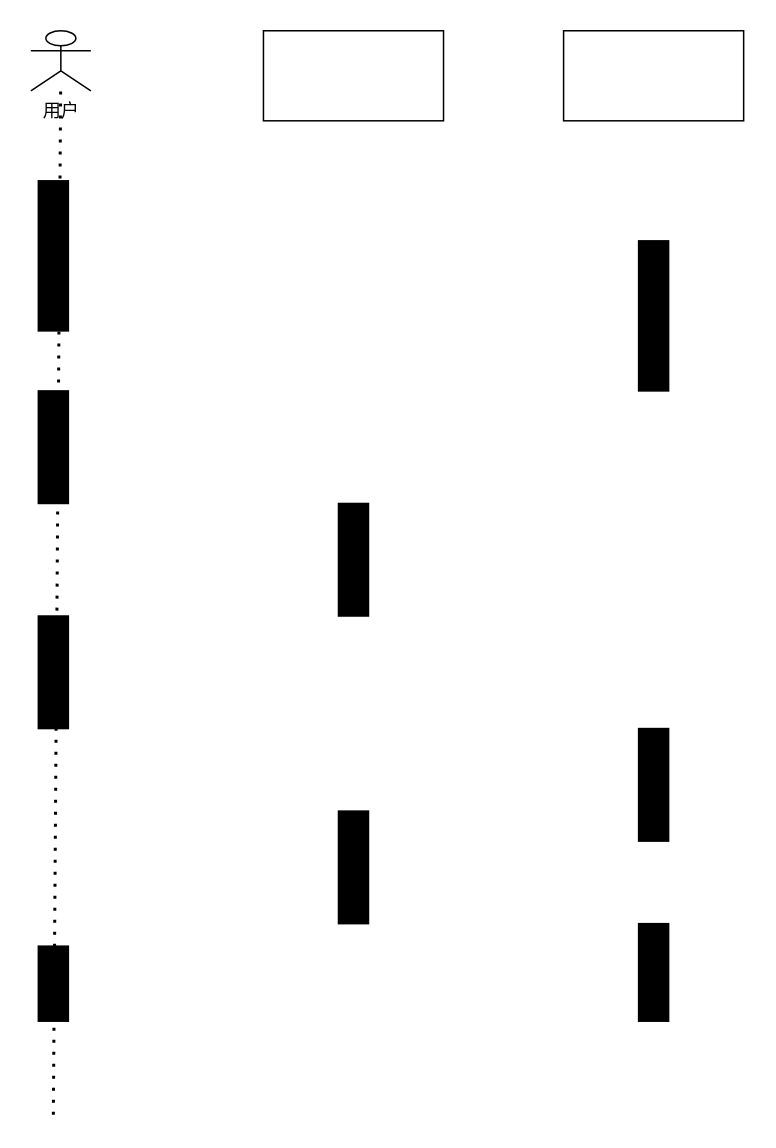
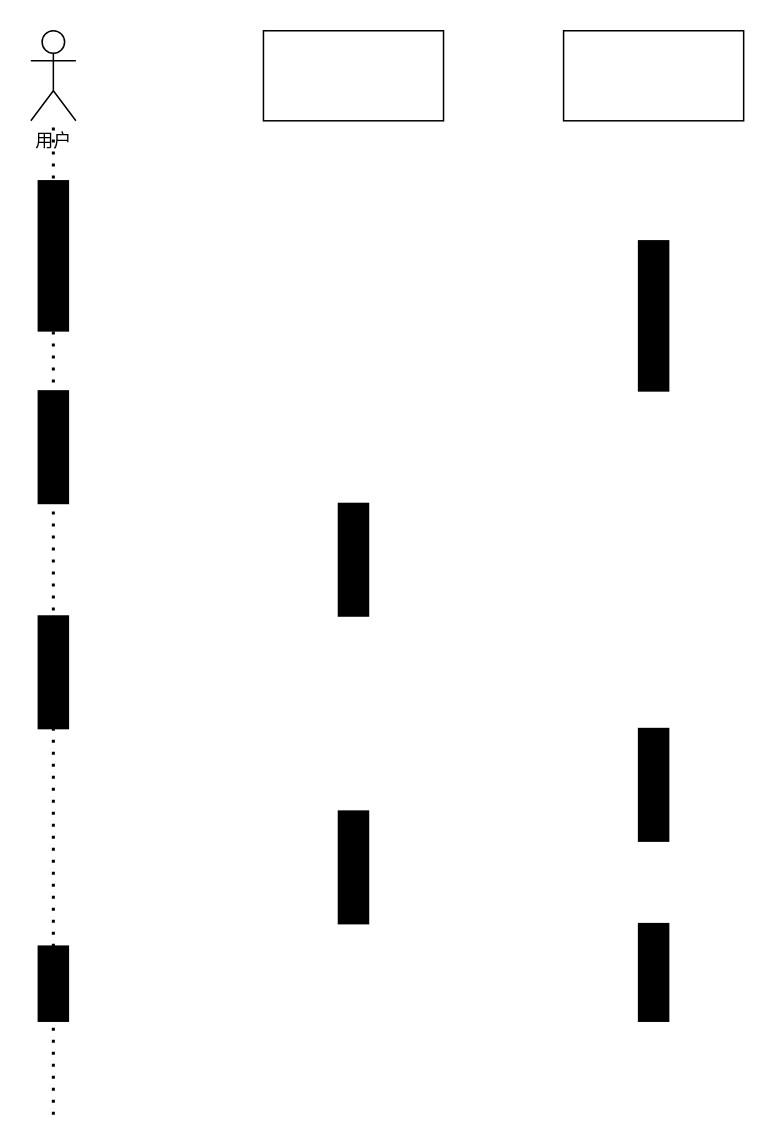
  <mxCell id="0" />
  <mxCell id="1" parent="0" />
  <mxCell id="2" value="" style="rounded=0;whiteSpace=wrap;html=1;" vertex="1" parent="1"><mxGeometry x="175" y="20" width="120" height="60" as="geometry" /></mxCell>
  <mxCell id="3" value="" style="rounded=0;whiteSpace=wrap;html=1;" vertex="1" parent="1"><mxGeometry x="375" y="20" width="120" height="60" as="geometry" /></mxCell>
- <mxCell id="4" value="用户&lt;div&gt;&lt;br&gt;&lt;/div&gt;" style="shape=umlActor;verticalLabelPosition=bottom;verticalAlign=top;html=1;outlineConnect=0;" vertex="1" parent="1"><mxGeometry x="20" y="20" width="40" height="40" as="geometry" /></mxCell>
+ <mxCell id="4" value="用户&lt;div&gt;&lt;br&gt;&lt;/div&gt;" style="shape=umlActor;verticalLabelPosition=bottom;verticalAlign=top;html=1;outlineConnect=0;" vertex="1" parent="1"><mxGeometry x="20" y="20" width="30" height="60" as="geometry" /></mxCell>
  <mxCell id="5" value="" style="rounded=0;whiteSpace=wrap;html=1;fillColor=#000000;" vertex="1" parent="1"><mxGeometry x="25" y="120" width="20" height="100" as="geometry" /></mxCell>
  <mxCell id="6" value="" style="rounded=0;whiteSpace=wrap;html=1;fillColor=#000000;" vertex="1" parent="1"><mxGeometry x="25" y="260" width="20" height="75" as="geometry" /></mxCell>
  <mxCell id="7" value="" style="rounded=0;whiteSpace=wrap;html=1;fillColor=#000000;" vertex="1" parent="1"><mxGeometry x="25" y="410" width="20" height="75" as="geometry" /></mxCell>
  <mxCell id="8" value="" style="rounded=0;whiteSpace=wrap;html=1;fillColor=#000000;" vertex="1" parent="1"><mxGeometry x="25" y="630" width="20" height="50" as="geometry" /></mxCell>
  <mxCell id="9" value="" style="rounded=0;whiteSpace=wrap;html=1;fillColor=#000000;" vertex="1" parent="1"><mxGeometry x="225" y="335" width="20" height="75" as="geometry" /></mxCell>
  <mxCell id="10" value="" style="rounded=0;whiteSpace=wrap;html=1;fillColor=#000000;" vertex="1" parent="1"><mxGeometry x="425" y="160" width="20" height="100" as="geometry" /></mxCell>
  <mxCell id="11" value="" style="rounded=0;whiteSpace=wrap;html=1;fillColor=#000000;" vertex="1" parent="1"><mxGeometry x="425" y="485" width="20" height="75" as="geometry" /></mxCell>
  <mxCell id="12" value="" style="rounded=0;whiteSpace=wrap;html=1;fillColor=#000000;" vertex="1" parent="1"><mxGeometry x="225" y="540" width="20" height="75" as="geometry" /></mxCell>
  <mxCell id="13" value="" style="rounded=0;whiteSpace=wrap;html=1;fillColor=#000000;" vertex="1" parent="1"><mxGeometry x="425" y="615" width="20" height="65" as="geometry" /></mxCell>
  <mxCell id="14" value="" style="endArrow=none;dashed=1;html=1;dashPattern=1 3;strokeWidth=2;rounded=0;" edge="1" parent="1" target="4"><mxGeometry width="50" height="50" relative="1" as="geometry"><mxPoint x="35" y="742.4" as="sourcePoint" /><mxPoint x="-5" y="140" as="targetPoint" /></mxGeometry></mxCell>
